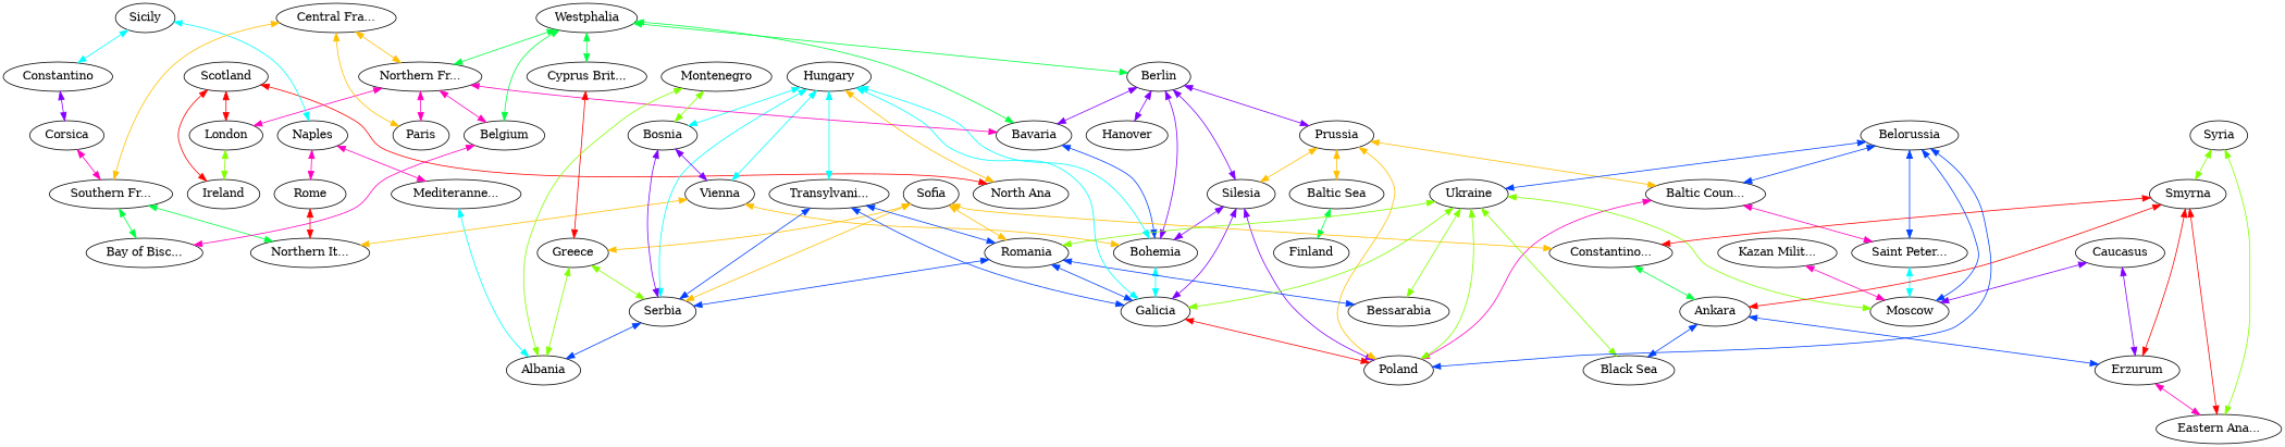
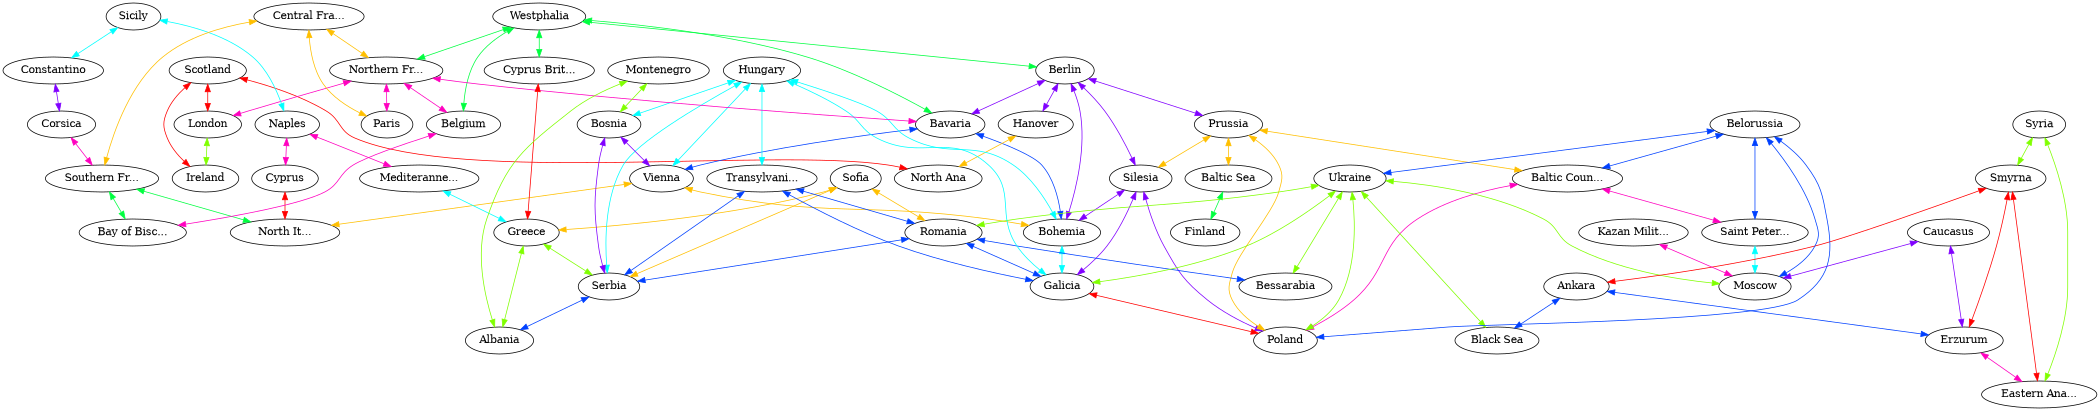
  graph {
    edge [color="0.625,1,1" dir=both]
    n1 [label=Scotland]
    n2 [label=London]
    n3 [label=Ireland]
    n4 [label="North Ana"]
    n5 [label=Paris]
-   n6 [label=Rome]
-   n7 [label="Northern It..."]
+   n6 [label=Cyprus]
+   n7 [label="North It..."]
    n8 [label=Berlin]
    n9 [label=Bavaria]
    n10 [label=Hanover]
    n11 [label=Silesia]
    n12 [label=Bohemia]
    n13 [label=Prussia]
    n14 [label=Vienna]
    n15 [label=Poland]
    n16 [label=Galicia]
    n17 [label="Baltic Coun..."]
    n18 [label="Baltic Sea"]
    n19 [label=Sofia]
-   n20 [label="Constantino..."]
    n21 [label=Greece]
    n22 [label=Serbia]
    n23 [label=Romania]
    n24 [label=Ankara]
    n25 [label=Albania]
    n26 [label=Bessarabia]
    n27 [label="Black Sea"]
    n28 [label=Erzurum]
    n29 [label="Saint Peter..."]
    n30 [label=Moscow]
    n31 [label=Finland]
    n32 [label=Ukraine]
    n33 [label=Hungary]
    n34 [label=Bosnia]
    n35 [label="Transylvani..."]
    n36 [label=Corsica]
    n37 [label="Southern Fr..."]
    n38 [label="Bay of Bisc..."]
    n39 [label=Westphalia]
    n40 [label="Northern Fr..."]
    n41 [label=Belgium]
    n42 [label="Cyprus Brit..."]
    n43 [label=Constantino]
    n44 [label=Sicily]
    n45 [label=Naples]
    n46 [label="Mediteranne..."]
    n47 [label="Eastern Ana..."]
    n48 [label=Syria]
    n49 [label=Smyrna]
    n50 [label="Central Fra..."]
    n51 [label="Kazan Milit..."]
    n52 [label=Caucasus]
    n53 [label=Montenegro]
    n54 [label=Belorussia]
    n1 -- n2 [color="1,1,1"]
    n1 -- n3 [color="1,1,1"]
    n1 -- n4 [color="1,1,1"]
    n2 -- n3 [color="0.25,1,1"]
    n6 -- n7 [color="1,1,1"]
    n8 -- n9 [color="0.75,1,1"]
    n8 -- n10 [color="0.75,1,1"]
    n8 -- n11 [color="0.75,1,1"]
    n8 -- n12 [color="0.75,1,1"]
    n8 -- n13 [color="0.75,1,1"]
    n9 -- n12
-   n33 -- n4 [color="0.125,1,1"]
+   n9 -- n14
+   n10 -- n4 [color="0.125,1,1"]
    n11 -- n12 [color="0.75,1,1"]
    n11 -- n15 [color="0.75,1,1"]
    n11 -- n16 [color="0.75,1,1"]
    n12 -- n16 [color="0.5,1,1"]
    n13 -- n11 [color="0.125,1,1"]
    n13 -- n15 [color="0.125,1,1"]
    n13 -- n17 [color="0.125,1,1"]
    n13 -- n18 [color="0.125,1,1"]
    n14 -- n7 [color="0.125,1,1"]
    n14 -- n12 [color="0.125,1,1"]
    n16 -- n15 [color="1,1,1"]
    n17 -- n15 [color="0.875,1,1"]
    n17 -- n29 [color="0.875,1,1"]
    n18 -- n31 [color="0.375,1,1"]
-   n19 -- n20 [color="0.125,1,1"]
    n19 -- n21 [color="0.125,1,1"]
    n19 -- n22 [color="0.125,1,1"]
    n19 -- n23 [color="0.125,1,1"]
-   n20 -- n24 [color="0.375,1,1"]
    n21 -- n22 [color="0.25,1,1"]
    n21 -- n25 [color="0.25,1,1"]
    n22 -- n25
    n23 -- n16
    n23 -- n22
    n23 -- n26
    n24 -- n27
    n24 -- n28
    n28 -- n47 [color="0.875,1,1"]
    n29 -- n30 [color="0.5,1,1"]
    n32 -- n15 [color="0.25,1,1"]
    n32 -- n16 [color="0.25,1,1"]
    n32 -- n23 [color="0.25,1,1"]
    n32 -- n26 [color="0.25,1,1"]
    n32 -- n27 [color="0.25,1,1"]
    n32 -- n30 [color="0.25,1,1"]
    n33 -- n12 [color="0.5,1,1"]
    n33 -- n14 [color="0.5,1,1"]
    n33 -- n16 [color="0.5,1,1"]
    n33 -- n22 [color="0.5,1,1"]
    n33 -- n34 [color="0.5,1,1"]
    n33 -- n35 [color="0.5,1,1"]
    n34 -- n14 [color="0.75,1,1"]
    n34 -- n22 [color="0.75,1,1"]
    n35 -- n16
    n35 -- n22
    n35 -- n23
    n36 -- n37 [color="0.875,1,1"]
    n37 -- n7 [color="0.375,1,1"]
    n37 -- n38 [color="0.375,1,1"]
    n39 -- n8 [color="0.375,1,1"]
    n39 -- n9 [color="0.375,1,1"]
    n39 -- n40 [color="0.375,1,1"]
    n39 -- n41 [color="0.375,1,1"]
    n39 -- n42 [color="0.375,1,1"]
    n40 -- n2 [color="0.875,1,1"]
    n40 -- n5 [color="0.875,1,1"]
    n40 -- n9 [color="0.875,1,1"]
    n40 -- n41 [color="0.875,1,1"]
    n41 -- n38 [color="0.875,1,1"]
    n42 -- n21 [color="1,1,1"]
    n43 -- n36 [color="0.75,1,1"]
    n44 -- n43 [color="0.5,1,1"]
    n44 -- n45 [color="0.5,1,1"]
    n45 -- n6 [color="0.875,1,1"]
    n45 -- n46 [color="0.875,1,1"]
-   n46 -- n25 [color="0.5,1,1"]
+   n46 -- n21 [color="0.5,1,1"]
    n48 -- n47 [color="0.25,1,1"]
    n48 -- n49 [color="0.25,1,1"]
-   n49 -- n20 [color="1,1,1"]
    n49 -- n24 [color="1,1,1"]
    n49 -- n28 [color="1,1,1"]
    n49 -- n47 [color="1,1,1"]
    n50 -- n5 [color="0.125,1,1"]
    n50 -- n37 [color="0.125,1,1"]
    n50 -- n40 [color="0.125,1,1"]
    n51 -- n30 [color="0.875,1,1"]
    n52 -- n28 [color="0.75,1,1"]
    n52 -- n30 [color="0.75,1,1"]
    n53 -- n25 [color="0.25,1,1"]
    n53 -- n34 [color="0.25,1,1"]
    n54 -- n15
    n54 -- n17
    n54 -- n29
    n54 -- n30
    n54 -- n32
  }
